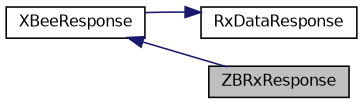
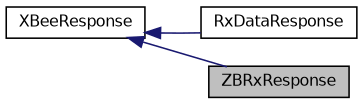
  digraph {
    rankdir=LR
    node [color=black fillcolor=white fontname=Helvetica fontsize=10 shape=record style=filled]
    edge [color=midnightblue dir=back fontname=Helvetica fontsize=10 labelfontname=Helvetica labelfontsize=10 style=solid]
    n1 [fillcolor=grey75 fontcolor=black height=0.2 label=ZBRxResponse width=0.4]
    n2 [height=0.2 label=RxDataResponse width=0.4]
    n3 [height=0.2 label=XBeeResponse width=0.4]
    n3 -> n1
-   n2 -> n3
+   n3 -> n2
  }
